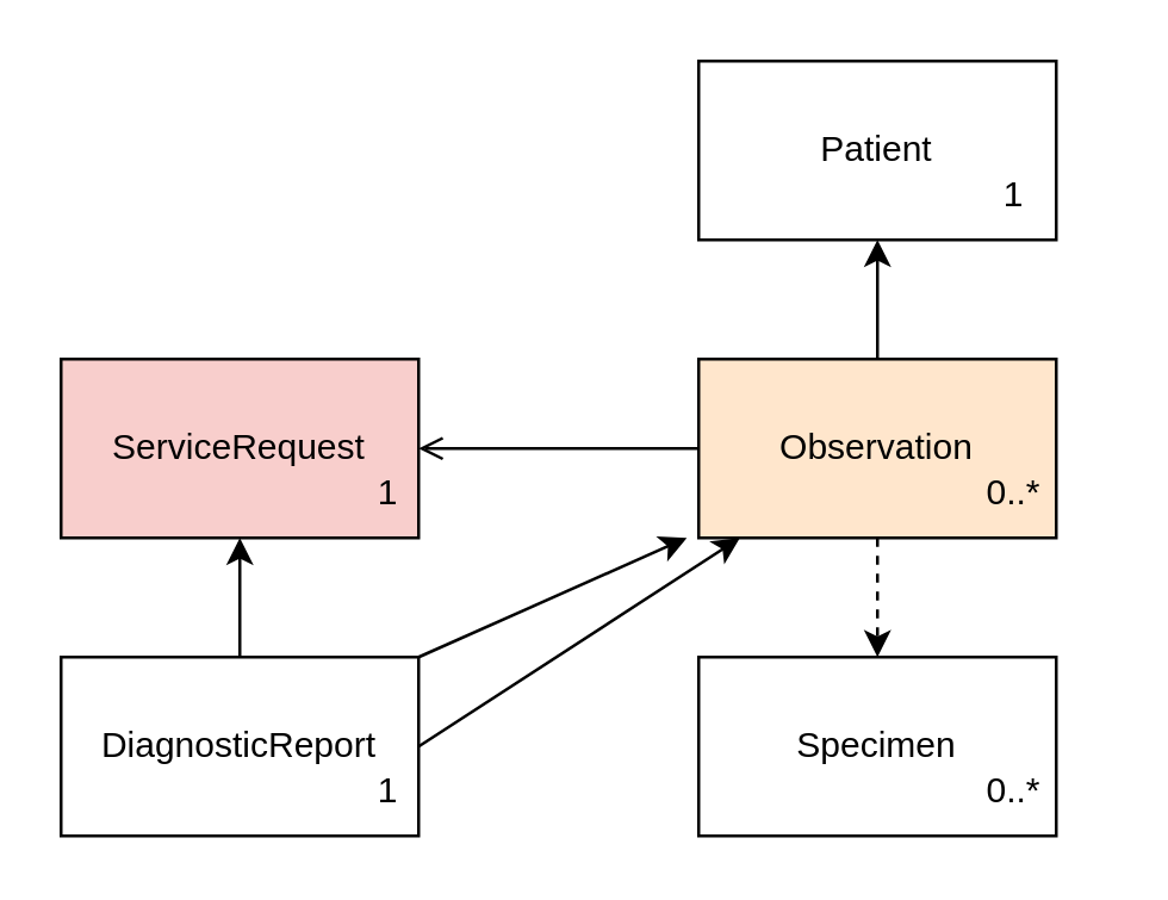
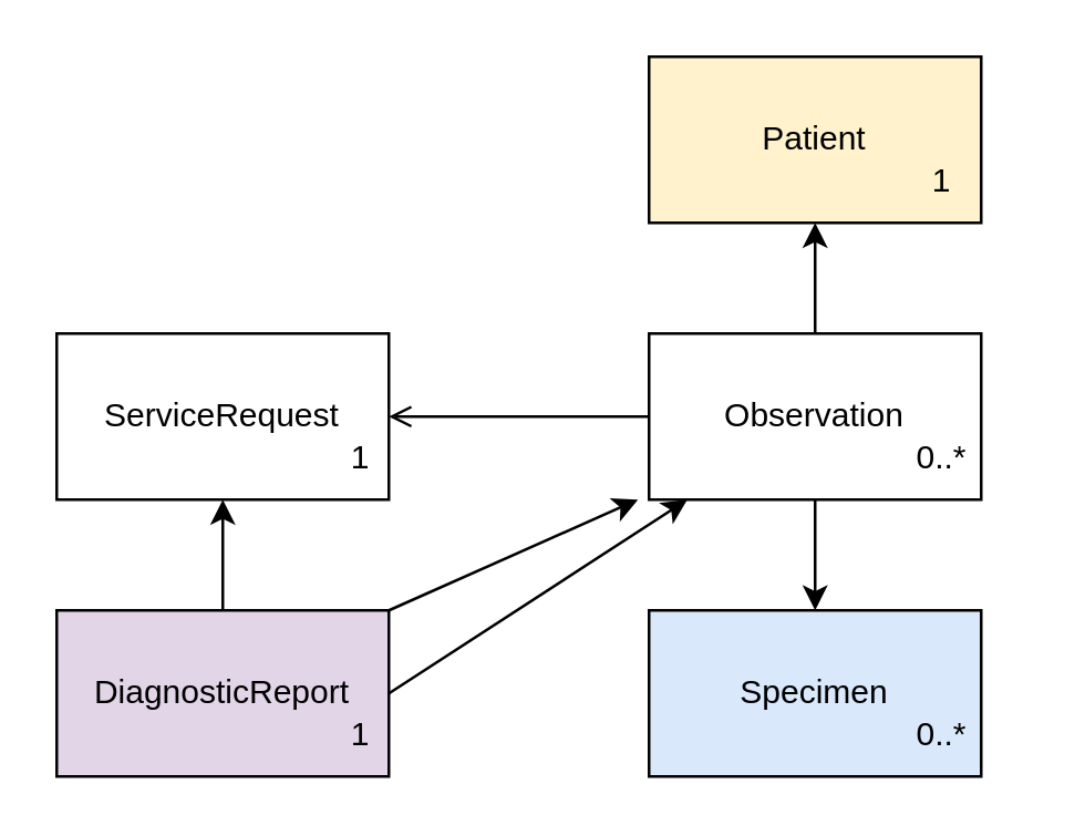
  <mxCell id="0" />
  <mxCell id="1" parent="0" />
- <mxCell id="2" value="ServiceRequest" style="rounded=0;whiteSpace=wrap;html=1;fillColor=#f8cecc;" vertex="1" parent="1"><mxGeometry x="20" y="120" width="120" height="60" as="geometry" /></mxCell>
- <mxCell id="3" value="Observation" style="rounded=0;whiteSpace=wrap;html=1;fillColor=#ffe6cc;" vertex="1" parent="1"><mxGeometry x="234" y="120" width="120" height="60" as="geometry" /></mxCell>
- <mxCell id="4" value="DiagnosticReport" style="rounded=0;whiteSpace=wrap;html=1;" vertex="1" parent="1"><mxGeometry x="20" y="220" width="120" height="60" as="geometry" /></mxCell>
- <mxCell id="5" value="Specimen" style="rounded=0;whiteSpace=wrap;html=1;" vertex="1" parent="1"><mxGeometry x="234" y="220" width="120" height="60" as="geometry" /></mxCell>
+ <mxCell id="2" value="ServiceRequest" style="rounded=0;whiteSpace=wrap;html=1;" vertex="1" parent="1"><mxGeometry x="20" y="120" width="120" height="60" as="geometry" /></mxCell>
+ <mxCell id="3" value="Observation" style="rounded=0;whiteSpace=wrap;html=1;" vertex="1" parent="1"><mxGeometry x="234" y="120" width="120" height="60" as="geometry" /></mxCell>
+ <mxCell id="4" value="DiagnosticReport" style="rounded=0;whiteSpace=wrap;html=1;fillColor=#e1d5e7;" vertex="1" parent="1"><mxGeometry x="20" y="220" width="120" height="60" as="geometry" /></mxCell>
+ <mxCell id="5" value="Specimen" style="rounded=0;whiteSpace=wrap;html=1;fillColor=#dae8fc;" vertex="1" parent="1"><mxGeometry x="234" y="220" width="120" height="60" as="geometry" /></mxCell>
  <mxCell id="6" value="" style="endArrow=open;html=1;rounded=0;exitX=0;exitY=0.5;exitDx=0;exitDy=0;entryX=1;entryY=0.5;entryDx=0;entryDy=0;" edge="1" parent="1" source="3" target="2"><mxGeometry width="50" height="50" relative="1" as="geometry"><mxPoint x="270" y="500" as="sourcePoint" /><mxPoint x="320" y="450" as="targetPoint" /></mxGeometry></mxCell>
  <mxCell id="7" value="" style="endArrow=classic;html=1;rounded=0;exitX=0.5;exitY=0;exitDx=0;exitDy=0;entryX=1;entryY=0.5;entryDx=0;entryDy=0;" edge="1" parent="1" source="4"><mxGeometry width="50" height="50" relative="1" as="geometry"><mxPoint x="174" y="180" as="sourcePoint" /><mxPoint x="80" y="180" as="targetPoint" /></mxGeometry></mxCell>
  <mxCell id="8" value="" style="endArrow=classic;html=1;rounded=0;exitX=1;exitY=0.5;exitDx=0;exitDy=0;" edge="1" parent="1" source="4" target="3"><mxGeometry width="50" height="50" relative="1" as="geometry"><mxPoint x="244" y="360" as="sourcePoint" /><mxPoint x="150" y="360" as="targetPoint" /></mxGeometry></mxCell>
- <mxCell id="9" value="Patient" style="rounded=0;whiteSpace=wrap;html=1;" vertex="1" parent="1"><mxGeometry x="234" y="20" width="120" height="60" as="geometry" /></mxCell>
- <mxCell id="10" value="" style="endArrow=classic;html=1;rounded=0;exitX=0.5;exitY=1;exitDx=0;exitDy=0;entryX=0.5;entryY=0;entryDx=0;entryDy=0;dashed=1;" edge="1" parent="1" source="3" target="5"><mxGeometry width="50" height="50" relative="1" as="geometry"><mxPoint x="244" y="160" as="sourcePoint" /><mxPoint x="150" y="160" as="targetPoint" /></mxGeometry></mxCell>
+ <mxCell id="9" value="Patient" style="rounded=0;whiteSpace=wrap;html=1;fillColor=#fff2cc;" vertex="1" parent="1"><mxGeometry x="234" y="20" width="120" height="60" as="geometry" /></mxCell>
+ <mxCell id="10" value="" style="endArrow=classic;html=1;rounded=0;exitX=0.5;exitY=1;exitDx=0;exitDy=0;entryX=0.5;entryY=0;entryDx=0;entryDy=0;" edge="1" parent="1" source="3" target="5"><mxGeometry width="50" height="50" relative="1" as="geometry"><mxPoint x="244" y="160" as="sourcePoint" /><mxPoint x="150" y="160" as="targetPoint" /></mxGeometry></mxCell>
  <mxCell id="11" value="" style="endArrow=classic;html=1;rounded=0;exitX=1;exitY=0;exitDx=0;exitDy=0;" edge="1" parent="1" source="4"><mxGeometry width="50" height="50" relative="1" as="geometry"><mxPoint x="244" y="160" as="sourcePoint" /><mxPoint x="230" y="180" as="targetPoint" /></mxGeometry></mxCell>
  <mxCell id="12" value="" style="endArrow=classic;html=1;rounded=0;exitX=0.5;exitY=0;exitDx=0;exitDy=0;entryX=1;entryY=0.5;entryDx=0;entryDy=0;" edge="1" parent="1" source="3"><mxGeometry width="50" height="50" relative="1" as="geometry"><mxPoint x="388" y="80" as="sourcePoint" /><mxPoint x="294" y="80" as="targetPoint" /></mxGeometry></mxCell>
  <mxCell id="13" value="0..*" style="text;html=1;strokeColor=none;fillColor=none;align=center;verticalAlign=middle;whiteSpace=wrap;rounded=0;" vertex="1" parent="1"><mxGeometry x="310" y="150" width="60" height="30" as="geometry" /></mxCell>
  <mxCell id="14" value="1" style="text;html=1;strokeColor=none;fillColor=none;align=center;verticalAlign=middle;whiteSpace=wrap;rounded=0;" vertex="1" parent="1"><mxGeometry x="310" y="50" width="60" height="30" as="geometry" /></mxCell>
  <mxCell id="15" value="0..*" style="text;html=1;strokeColor=none;fillColor=none;align=center;verticalAlign=middle;whiteSpace=wrap;rounded=0;" vertex="1" parent="1"><mxGeometry x="310" y="250" width="60" height="30" as="geometry" /></mxCell>
  <mxCell id="16" value="1" style="text;html=1;strokeColor=none;fillColor=none;align=center;verticalAlign=middle;whiteSpace=wrap;rounded=0;" vertex="1" parent="1"><mxGeometry x="100" y="250" width="60" height="30" as="geometry" /></mxCell>
  <mxCell id="17" value="1" style="text;html=1;strokeColor=none;fillColor=none;align=center;verticalAlign=middle;whiteSpace=wrap;rounded=0;" vertex="1" parent="1"><mxGeometry x="100" y="150" width="60" height="30" as="geometry" /></mxCell>
